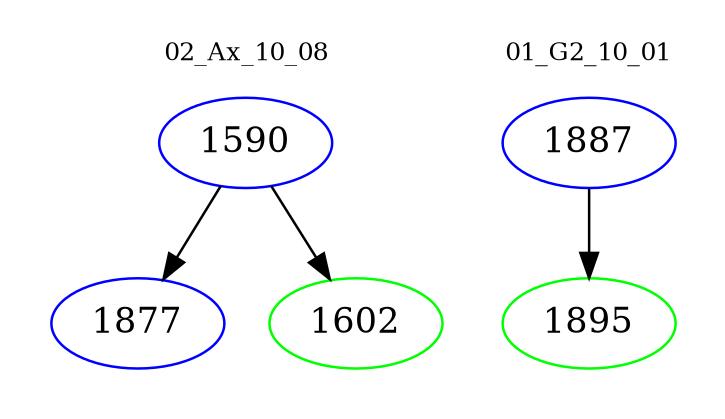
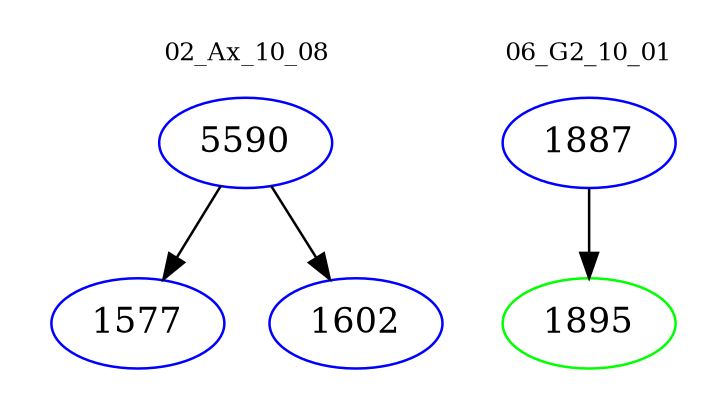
  digraph {
    node [color=blue]
    edge [color=black]
-   n1 [label=1590]
-   n2 [label=1877]
-   n3 [color=green label=1602]
+   n1 [label=5590]
+   n2 [label=1577]
+   n3 [label=1602]
    n4 [label=1887]
    n5 [color=green label=1895]
    subgraph cluster_1 {
      color=white
      fontsize=10
      label="02_Ax_10_08"
      n1
      n2
      n3
    }
    subgraph cluster_2 {
      color=white
      fontsize=10
-     label="01_G2_10_01"
+     label="06_G2_10_01"
      n4
      n5
    }
    n1 -> n2
    n1 -> n3
    n4 -> n5
  }
